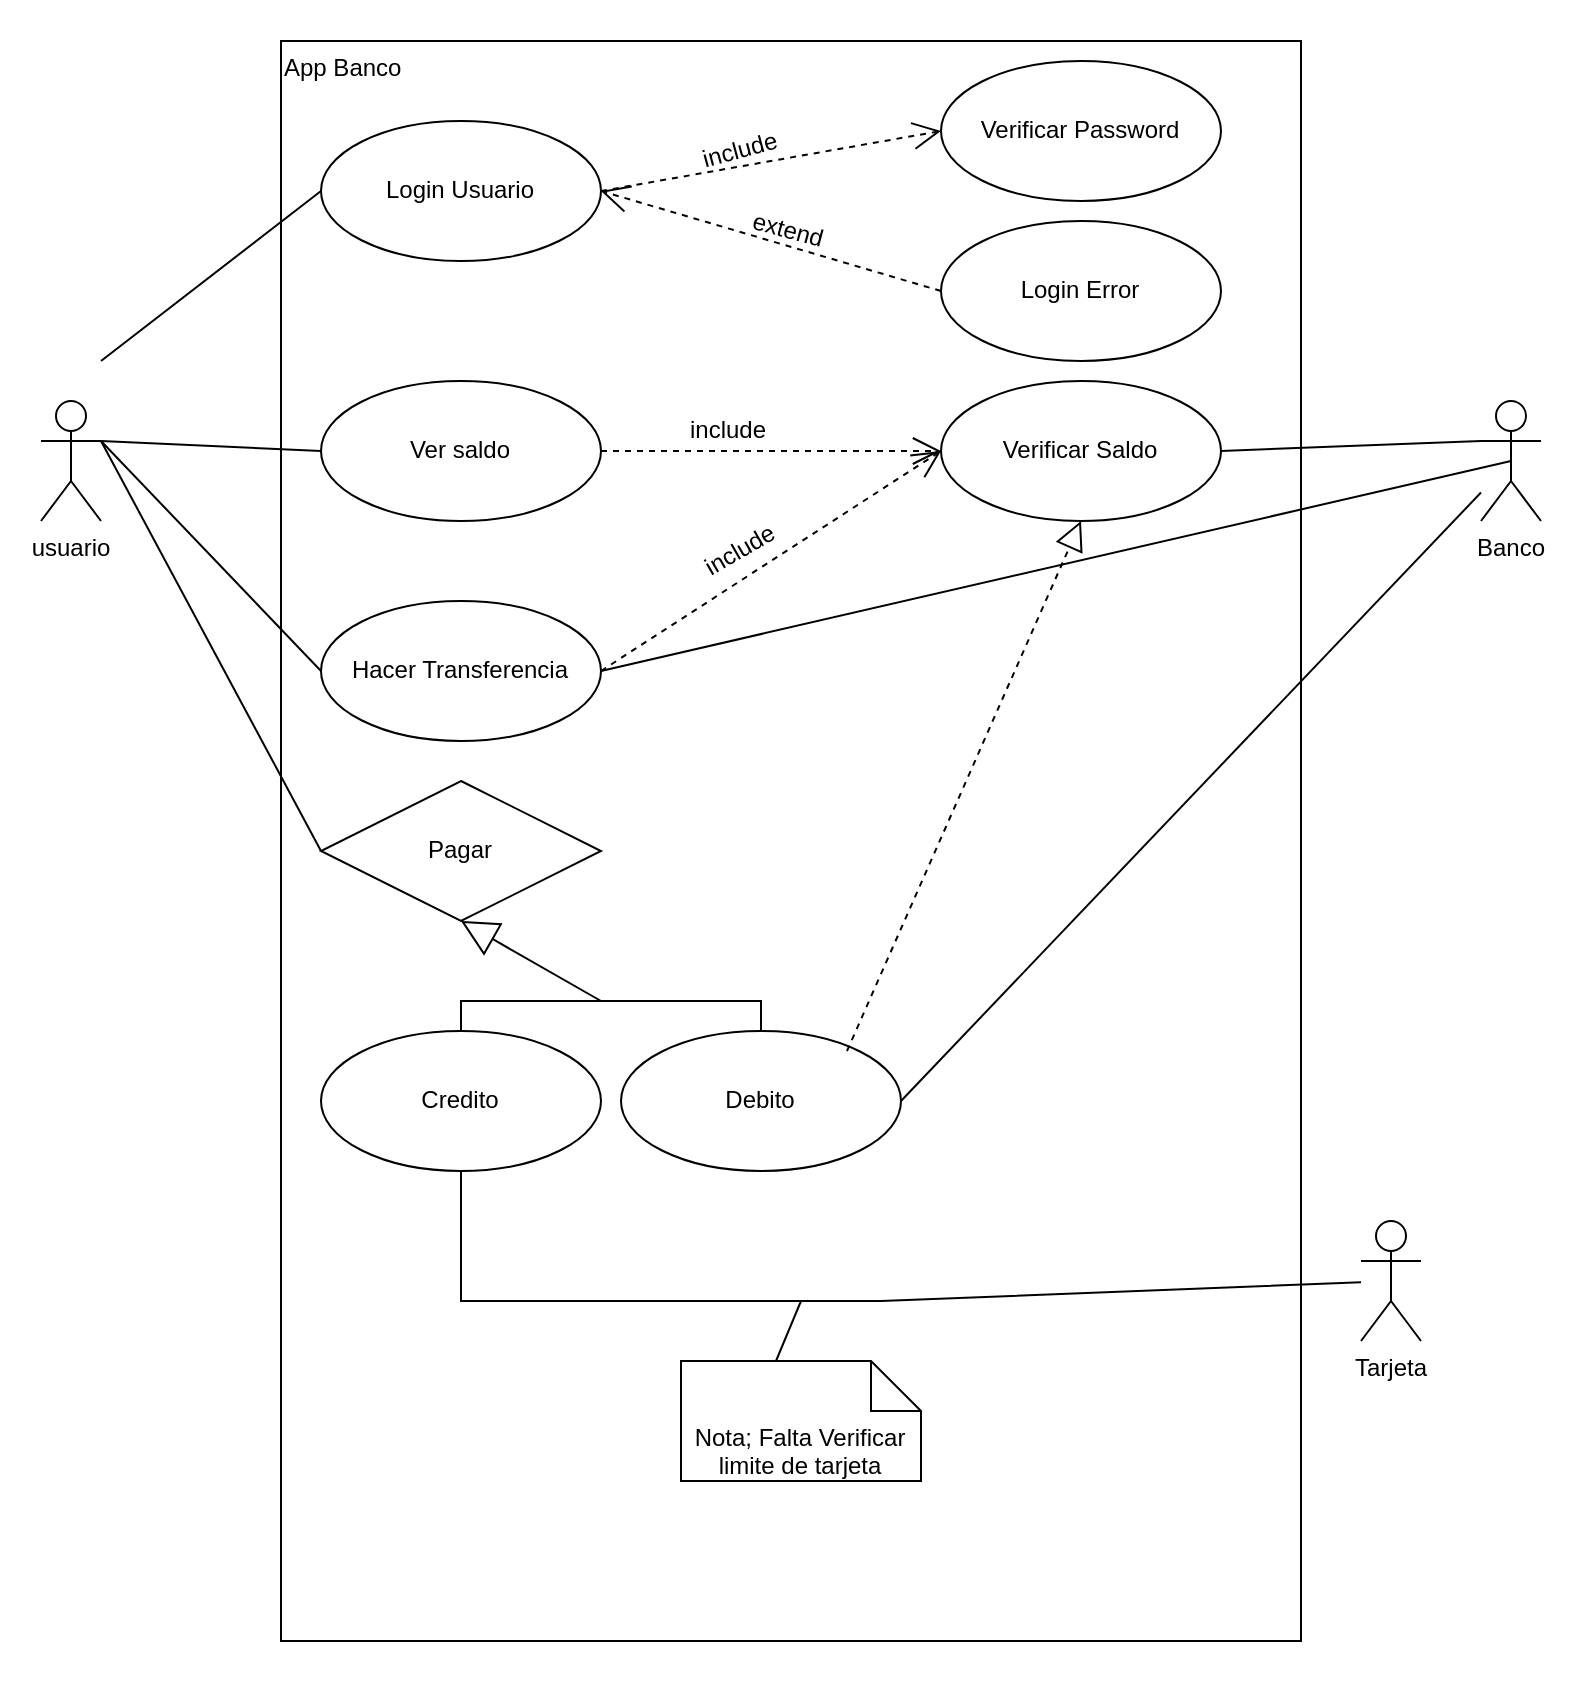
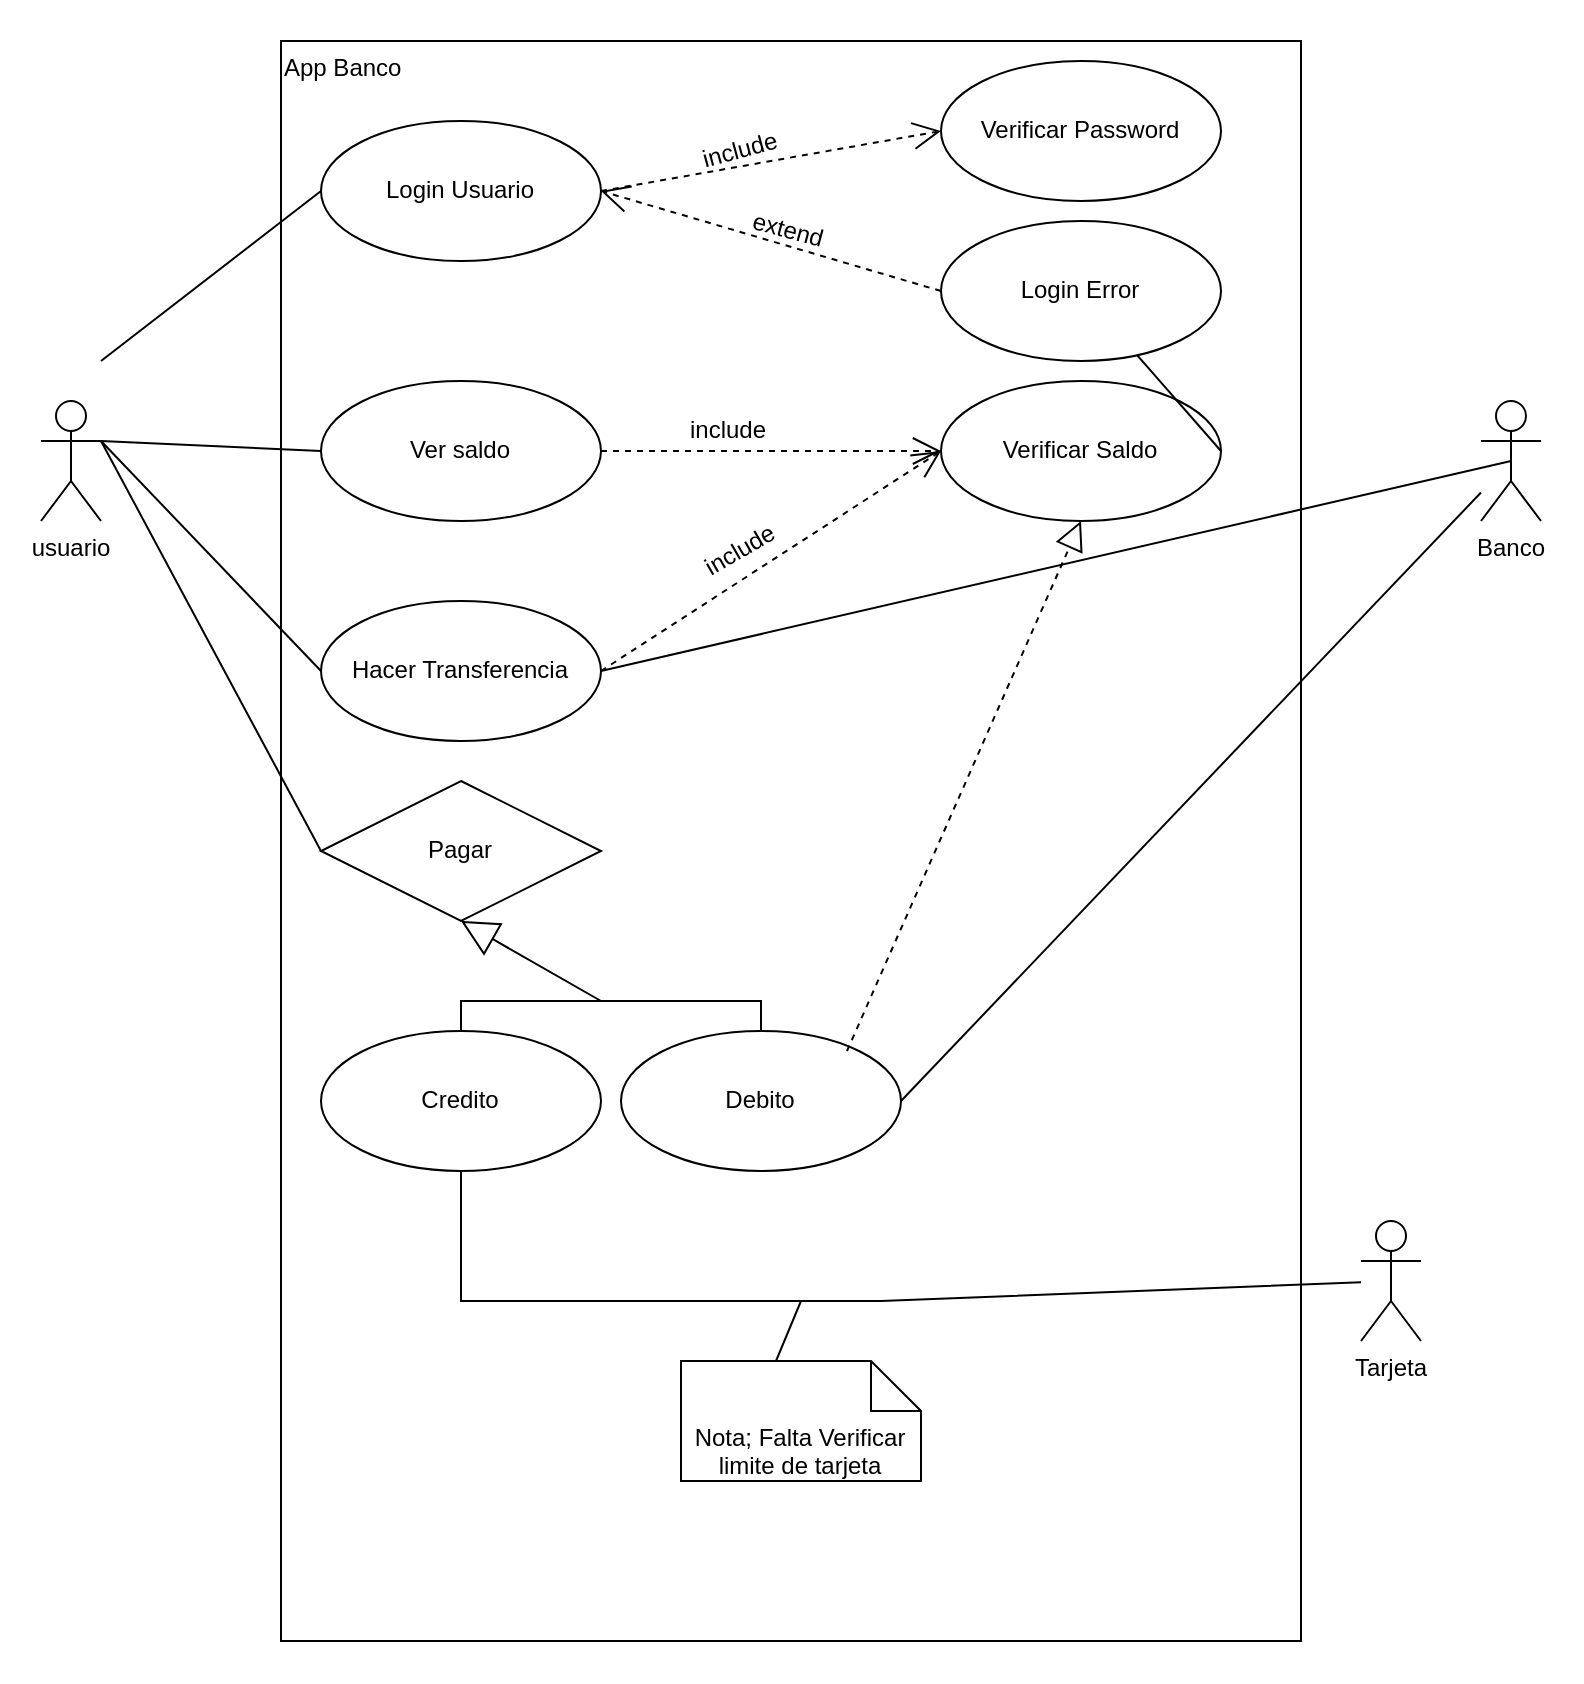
  <mxCell id="0" />
  <mxCell id="1" parent="0" />
  <mxCell id="2" value="App Banco" style="whiteSpace=wrap;html=1;align=left;verticalAlign=top;" vertex="1" parent="1"><mxGeometry x="140" y="20" width="510" height="800" as="geometry" /></mxCell>
  <mxCell id="3" value="usuario" style="shape=umlActor;verticalLabelPosition=bottom;verticalAlign=top;html=1;outlineConnect=0;" vertex="1" parent="1"><mxGeometry x="20" y="200" width="30" height="60" as="geometry" /></mxCell>
  <mxCell id="4" value="Login Usuario" style="ellipse;whiteSpace=wrap;html=1;" vertex="1" parent="1"><mxGeometry x="160" y="60" width="140" height="70" as="geometry" /></mxCell>
  <mxCell id="5" value="" style="endArrow=none;html=1;rounded=0;entryX=0;entryY=0.5;entryDx=0;entryDy=0;" edge="1" parent="1" target="4"><mxGeometry width="50" height="50" relative="1" as="geometry"><mxPoint x="50" y="180" as="sourcePoint" /><mxPoint x="420" y="130" as="targetPoint" /></mxGeometry></mxCell>
  <mxCell id="6" value="Ver saldo" style="ellipse;whiteSpace=wrap;html=1;" vertex="1" parent="1"><mxGeometry x="160" y="190" width="140" height="70" as="geometry" /></mxCell>
  <mxCell id="7" value="" style="endArrow=none;html=1;rounded=0;exitX=1;exitY=0.333;exitDx=0;exitDy=0;exitPerimeter=0;entryX=0;entryY=0.5;entryDx=0;entryDy=0;" edge="1" parent="1" source="3" target="6"><mxGeometry width="50" height="50" relative="1" as="geometry"><mxPoint x="370" y="180" as="sourcePoint" /><mxPoint x="420" y="130" as="targetPoint" /><Array as="points" /></mxGeometry></mxCell>
  <mxCell id="8" value="Hacer Transferencia" style="ellipse;whiteSpace=wrap;html=1;" vertex="1" parent="1"><mxGeometry x="160" y="300" width="140" height="70" as="geometry" /></mxCell>
  <mxCell id="9" value="" style="endArrow=none;html=1;rounded=0;exitX=1;exitY=0.333;exitDx=0;exitDy=0;exitPerimeter=0;entryX=0;entryY=0.5;entryDx=0;entryDy=0;" edge="1" parent="1" source="3" target="8"><mxGeometry width="50" height="50" relative="1" as="geometry"><mxPoint x="70" y="150" as="sourcePoint" /><mxPoint x="160" y="300" as="targetPoint" /></mxGeometry></mxCell>
  <mxCell id="10" value="Verificar Saldo" style="ellipse;whiteSpace=wrap;html=1;" vertex="1" parent="1"><mxGeometry x="470" y="190" width="140" height="70" as="geometry" /></mxCell>
  <mxCell id="11" value="Banco" style="shape=umlActor;verticalLabelPosition=bottom;verticalAlign=top;html=1;outlineConnect=0;" vertex="1" parent="1"><mxGeometry x="740" y="200" width="30" height="60" as="geometry" /></mxCell>
- <mxCell id="12" value="" style="endArrow=none;html=1;rounded=0;exitX=1;exitY=0.5;exitDx=0;exitDy=0;entryX=0;entryY=0.333;entryDx=0;entryDy=0;entryPerimeter=0;" edge="1" parent="1" source="10" target="11"><mxGeometry width="50" height="50" relative="1" as="geometry"><mxPoint x="70" y="150" as="sourcePoint" /><mxPoint x="170" y="265" as="targetPoint" /></mxGeometry></mxCell>
+ <mxCell id="12" value="" style="endArrow=none;html=1;rounded=0;exitX=1;exitY=0.5;exitDx=0;exitDy=0;" edge="1" parent="1" source="10" target="15"><mxGeometry width="50" height="50" relative="1" as="geometry"><mxPoint x="70" y="150" as="sourcePoint" /><mxPoint x="170" y="265" as="targetPoint" /></mxGeometry></mxCell>
  <mxCell id="13" value="Verificar Password" style="ellipse;whiteSpace=wrap;html=1;" vertex="1" parent="1"><mxGeometry x="470" y="30" width="140" height="70" as="geometry" /></mxCell>
  <mxCell id="14" value="include" style="text;html=1;align=center;verticalAlign=middle;whiteSpace=wrap;rounded=0;rotation=-15;" vertex="1" parent="1"><mxGeometry x="340" y="60" width="60" height="30" as="geometry" /></mxCell>
  <mxCell id="15" value="Login Error" style="ellipse;whiteSpace=wrap;html=1;" vertex="1" parent="1"><mxGeometry x="470" y="110" width="140" height="70" as="geometry" /></mxCell>
  <mxCell id="16" value="extend" style="text;html=1;align=center;verticalAlign=middle;whiteSpace=wrap;rounded=0;rotation=15;" vertex="1" parent="1"><mxGeometry x="364" y="100" width="60" height="30" as="geometry" /></mxCell>
  <mxCell id="17" value="include" style="text;html=1;align=center;verticalAlign=middle;whiteSpace=wrap;rounded=0;rotation=-30;" vertex="1" parent="1"><mxGeometry x="340" y="260" width="60" height="30" as="geometry" /></mxCell>
  <mxCell id="18" value="Pagar" style="rhombus;whiteSpace=wrap;html=1;" vertex="1" parent="1"><mxGeometry x="160" y="390" width="140" height="70" as="geometry" /></mxCell>
  <mxCell id="19" value="" style="endArrow=none;html=1;rounded=0;exitX=1;exitY=0.333;exitDx=0;exitDy=0;exitPerimeter=0;entryX=0;entryY=0.5;entryDx=0;entryDy=0;" edge="1" parent="1" source="3" target="18"><mxGeometry width="50" height="50" relative="1" as="geometry"><mxPoint x="60" y="230" as="sourcePoint" /><mxPoint x="170" y="345" as="targetPoint" /></mxGeometry></mxCell>
  <mxCell id="20" value="" style="endArrow=none;html=1;rounded=0;exitX=1;exitY=0.5;exitDx=0;exitDy=0;entryX=0.5;entryY=0.5;entryDx=0;entryDy=0;entryPerimeter=0;" edge="1" parent="1" source="8" target="11"><mxGeometry width="50" height="50" relative="1" as="geometry"><mxPoint x="370" y="310" as="sourcePoint" /><mxPoint x="420" y="260" as="targetPoint" /></mxGeometry></mxCell>
  <mxCell id="21" value="Credito" style="ellipse;whiteSpace=wrap;html=1;" vertex="1" parent="1"><mxGeometry x="160" y="515" width="140" height="70" as="geometry" /></mxCell>
  <mxCell id="22" value="Debito" style="ellipse;whiteSpace=wrap;html=1;" vertex="1" parent="1"><mxGeometry x="310" y="515" width="140" height="70" as="geometry" /></mxCell>
  <mxCell id="23" value="" style="endArrow=open;endSize=12;dashed=1;html=1;rounded=0;exitX=1;exitY=0.5;exitDx=0;exitDy=0;entryX=0;entryY=0.5;entryDx=0;entryDy=0;" edge="1" parent="1" source="6" target="10"><mxGeometry width="160" relative="1" as="geometry"><mxPoint x="420" y="280" as="sourcePoint" /><mxPoint x="580" y="280" as="targetPoint" /></mxGeometry></mxCell>
  <mxCell id="24" value="" style="endArrow=open;endSize=12;dashed=1;html=1;rounded=0;exitX=1;exitY=0.5;exitDx=0;exitDy=0;entryX=0;entryY=0.5;entryDx=0;entryDy=0;" edge="1" parent="1" source="4" target="13"><mxGeometry width="160" relative="1" as="geometry"><mxPoint x="310" y="235" as="sourcePoint" /><mxPoint x="480" y="235" as="targetPoint" /></mxGeometry></mxCell>
  <mxCell id="25" value="" style="endArrow=open;endSize=12;dashed=1;html=1;rounded=0;exitX=0;exitY=0.5;exitDx=0;exitDy=0;entryX=1;entryY=0.5;entryDx=0;entryDy=0;" edge="1" parent="1" source="15" target="4"><mxGeometry width="160" relative="1" as="geometry"><mxPoint x="320" y="245" as="sourcePoint" /><mxPoint x="490" y="245" as="targetPoint" /></mxGeometry></mxCell>
  <mxCell id="26" value="include" style="text;html=1;align=center;verticalAlign=middle;whiteSpace=wrap;rounded=0;rotation=0;" vertex="1" parent="1"><mxGeometry x="334" y="200" width="60" height="30" as="geometry" /></mxCell>
  <mxCell id="27" value="" style="endArrow=open;endSize=12;dashed=1;html=1;rounded=0;exitX=1;exitY=0.5;exitDx=0;exitDy=0;entryX=0;entryY=0.5;entryDx=0;entryDy=0;" edge="1" parent="1" source="8" target="10"><mxGeometry width="160" relative="1" as="geometry"><mxPoint x="310" y="235" as="sourcePoint" /><mxPoint x="480" y="235" as="targetPoint" /></mxGeometry></mxCell>
  <mxCell id="28" value="" style="endArrow=none;html=1;rounded=0;exitX=0.5;exitY=0;exitDx=0;exitDy=0;entryX=0.5;entryY=0;entryDx=0;entryDy=0;" edge="1" parent="1" source="22" target="21"><mxGeometry width="50" height="50" relative="1" as="geometry"><mxPoint x="470" y="510" as="sourcePoint" /><mxPoint x="520" y="460" as="targetPoint" /><Array as="points"><mxPoint x="380" y="500" /><mxPoint x="300" y="500" /><mxPoint x="230" y="500" /></Array></mxGeometry></mxCell>
  <mxCell id="29" value="" style="endArrow=block;endSize=16;endFill=0;html=1;rounded=0;entryX=0.5;entryY=1;entryDx=0;entryDy=0;" edge="1" parent="1" target="18"><mxGeometry x="-0.008" width="160" relative="1" as="geometry"><mxPoint x="300" y="500" as="sourcePoint" /><mxPoint x="580" y="580" as="targetPoint" /><mxPoint as="offset" /></mxGeometry></mxCell>
  <mxCell id="30" value="Nota; Falta Verificar limite de tarjeta" style="shape=note2;boundedLbl=1;whiteSpace=wrap;html=1;size=25;verticalAlign=top;align=center;" vertex="1" parent="1"><mxGeometry x="340" y="680" width="120" height="60" as="geometry" /></mxCell>
  <mxCell id="31" value="" style="endArrow=none;html=1;rounded=0;exitX=0.5;exitY=1;exitDx=0;exitDy=0;" edge="1" parent="1" source="21" target="33"><mxGeometry width="50" height="50" relative="1" as="geometry"><mxPoint x="470" y="610" as="sourcePoint" /><mxPoint x="520" y="560" as="targetPoint" /><Array as="points"><mxPoint x="230" y="650" /><mxPoint x="440" y="650" /></Array></mxGeometry></mxCell>
  <mxCell id="32" value="" style="endArrow=none;html=1;rounded=0;exitX=0;exitY=0;exitDx=47.5;exitDy=0;exitPerimeter=0;" edge="1" parent="1" source="30"><mxGeometry width="50" height="50" relative="1" as="geometry"><mxPoint x="470" y="610" as="sourcePoint" /><mxPoint x="400" y="650" as="targetPoint" /></mxGeometry></mxCell>
  <mxCell id="33" value="Tarjeta" style="shape=umlActor;verticalLabelPosition=bottom;verticalAlign=top;html=1;outlineConnect=0;" vertex="1" parent="1"><mxGeometry x="680" y="610" width="30" height="60" as="geometry" /></mxCell>
  <mxCell id="34" value="" style="endArrow=none;html=1;rounded=0;exitX=1;exitY=0.5;exitDx=0;exitDy=0;" edge="1" parent="1" source="22" target="11"><mxGeometry width="50" height="50" relative="1" as="geometry"><mxPoint x="470" y="510" as="sourcePoint" /><mxPoint x="520" y="460" as="targetPoint" /></mxGeometry></mxCell>
  <mxCell id="35" value="" style="endArrow=block;dashed=1;endFill=0;endSize=12;html=1;rounded=0;exitX=0.807;exitY=0.143;exitDx=0;exitDy=0;exitPerimeter=0;entryX=0.5;entryY=1;entryDx=0;entryDy=0;" edge="1" parent="1" source="22" target="10"><mxGeometry width="160" relative="1" as="geometry"><mxPoint x="420" y="380" as="sourcePoint" /><mxPoint x="580" y="380" as="targetPoint" /></mxGeometry></mxCell>
